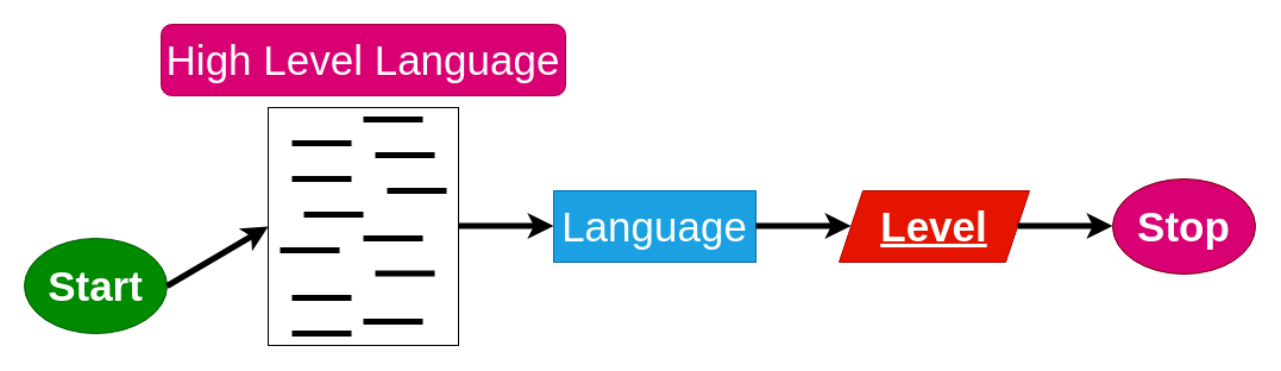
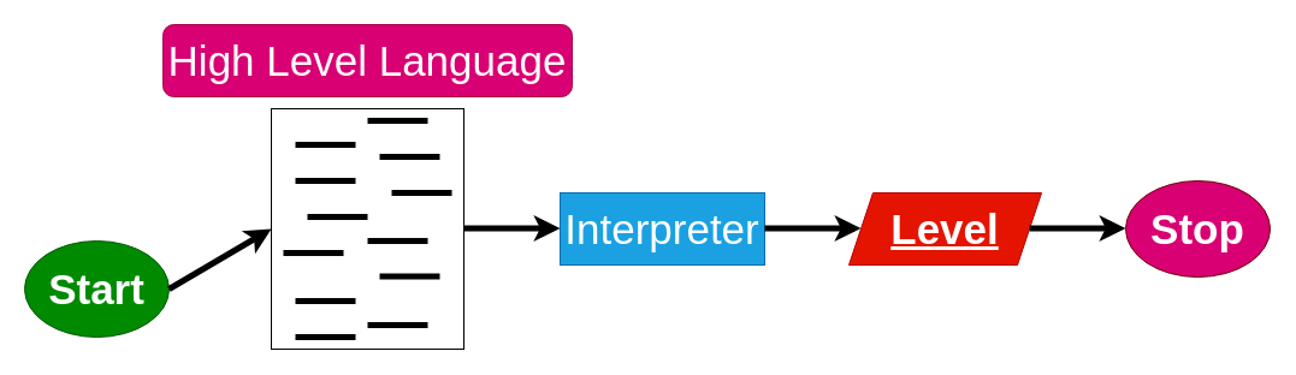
  <mxCell id="0" />
  <mxCell id="1" parent="0" />
  <mxCell id="2" value="&lt;font style=&quot;font-size: 35px;&quot;&gt;&lt;b&gt;Start&lt;/b&gt;&lt;/font&gt;" style="ellipse;whiteSpace=wrap;html=1;fillColor=#008a00;fontColor=#ffffff;strokeColor=#005700;" vertex="1" parent="1"><mxGeometry x="20" y="200" width="120" height="80" as="geometry" /></mxCell>
  <mxCell id="3" value="" style="endArrow=classic;html=1;exitX=1;exitY=0.5;exitDx=0;exitDy=0;strokeWidth=5;" edge="1" parent="1" source="2"><mxGeometry width="50" height="50" relative="1" as="geometry"><mxPoint x="215" y="210" as="sourcePoint" /><mxPoint x="225" y="190" as="targetPoint" /></mxGeometry></mxCell>
  <mxCell id="4" value="" style="rounded=0;whiteSpace=wrap;html=1;fontSize=35;fillColor=#FFFFFF;" vertex="1" parent="1"><mxGeometry x="225" y="90" width="160" height="200" as="geometry" /></mxCell>
  <mxCell id="5" value="" style="endArrow=none;html=1;strokeWidth=5;fontSize=35;fontColor=#FFFFFF;strokeColor=#000000;" edge="1" parent="1"><mxGeometry width="50" height="50" relative="1" as="geometry"><mxPoint x="245" y="120" as="sourcePoint" /><mxPoint x="295" y="120" as="targetPoint" /></mxGeometry></mxCell>
  <mxCell id="6" value="" style="endArrow=none;html=1;strokeWidth=5;fontSize=35;fontColor=#FFFFFF;strokeColor=#000000;" edge="1" parent="1"><mxGeometry width="50" height="50" relative="1" as="geometry"><mxPoint x="315" y="130" as="sourcePoint" /><mxPoint x="365" y="130" as="targetPoint" /></mxGeometry></mxCell>
  <mxCell id="7" value="" style="endArrow=none;html=1;strokeWidth=5;fontSize=35;fontColor=#FFFFFF;strokeColor=#000000;" edge="1" parent="1"><mxGeometry width="50" height="50" relative="1" as="geometry"><mxPoint x="245" y="150" as="sourcePoint" /><mxPoint x="295" y="150" as="targetPoint" /></mxGeometry></mxCell>
  <mxCell id="8" value="" style="endArrow=none;html=1;strokeWidth=5;fontSize=35;fontColor=#FFFFFF;strokeColor=#000000;" edge="1" parent="1"><mxGeometry width="50" height="50" relative="1" as="geometry"><mxPoint x="325" y="160" as="sourcePoint" /><mxPoint x="375" y="160" as="targetPoint" /></mxGeometry></mxCell>
  <mxCell id="9" value="" style="endArrow=none;html=1;strokeWidth=5;fontSize=35;fontColor=#FFFFFF;strokeColor=#000000;" edge="1" parent="1"><mxGeometry width="50" height="50" relative="1" as="geometry"><mxPoint x="255" y="180" as="sourcePoint" /><mxPoint x="305" y="180" as="targetPoint" /></mxGeometry></mxCell>
  <mxCell id="10" value="" style="endArrow=none;html=1;strokeWidth=5;fontSize=35;fontColor=#FFFFFF;strokeColor=#000000;" edge="1" parent="1"><mxGeometry width="50" height="50" relative="1" as="geometry"><mxPoint x="305" y="200" as="sourcePoint" /><mxPoint x="355" y="200" as="targetPoint" /></mxGeometry></mxCell>
  <mxCell id="11" value="" style="endArrow=none;html=1;strokeWidth=5;fontSize=35;fontColor=#FFFFFF;strokeColor=#000000;" edge="1" parent="1"><mxGeometry width="50" height="50" relative="1" as="geometry"><mxPoint x="235" y="210" as="sourcePoint" /><mxPoint x="285" y="210" as="targetPoint" /></mxGeometry></mxCell>
  <mxCell id="12" value="" style="endArrow=none;html=1;strokeWidth=5;fontSize=35;fontColor=#FFFFFF;strokeColor=#000000;" edge="1" parent="1"><mxGeometry width="50" height="50" relative="1" as="geometry"><mxPoint x="315" y="229.52" as="sourcePoint" /><mxPoint x="365" y="229.52" as="targetPoint" /></mxGeometry></mxCell>
  <mxCell id="13" value="" style="endArrow=none;html=1;strokeWidth=5;fontSize=35;fontColor=#FFFFFF;strokeColor=#000000;" edge="1" parent="1"><mxGeometry width="50" height="50" relative="1" as="geometry"><mxPoint x="245" y="250" as="sourcePoint" /><mxPoint x="295" y="250" as="targetPoint" /></mxGeometry></mxCell>
  <mxCell id="14" value="" style="endArrow=none;html=1;strokeWidth=5;fontSize=35;fontColor=#FFFFFF;strokeColor=#000000;" edge="1" parent="1"><mxGeometry width="50" height="50" relative="1" as="geometry"><mxPoint x="305" y="100" as="sourcePoint" /><mxPoint x="355" y="100" as="targetPoint" /></mxGeometry></mxCell>
  <mxCell id="15" value="" style="endArrow=none;html=1;strokeWidth=5;fontSize=35;fontColor=#FFFFFF;strokeColor=#000000;" edge="1" parent="1"><mxGeometry width="50" height="50" relative="1" as="geometry"><mxPoint x="305" y="270" as="sourcePoint" /><mxPoint x="355" y="270" as="targetPoint" /></mxGeometry></mxCell>
  <mxCell id="16" value="" style="endArrow=none;html=1;strokeWidth=5;fontSize=35;fontColor=#FFFFFF;strokeColor=#000000;" edge="1" parent="1"><mxGeometry width="50" height="50" relative="1" as="geometry"><mxPoint x="245" y="280" as="sourcePoint" /><mxPoint x="295" y="280" as="targetPoint" /></mxGeometry></mxCell>
  <mxCell id="17" value="High Level Language" style="rounded=1;whiteSpace=wrap;html=1;fontSize=35;fontColor=#ffffff;fillColor=#d80073;strokeColor=#A50040;" vertex="1" parent="1"><mxGeometry x="135" y="20" width="340" height="60" as="geometry" /></mxCell>
  <mxCell id="18" value="" style="endArrow=classic;html=1;exitX=1;exitY=0.5;exitDx=0;exitDy=0;strokeWidth=5;" edge="1" parent="1"><mxGeometry width="50" height="50" relative="1" as="geometry"><mxPoint x="385" y="189.5" as="sourcePoint" /><mxPoint x="465" y="189.5" as="targetPoint" /></mxGeometry></mxCell>
- <mxCell id="19" value="Language" style="rounded=0;whiteSpace=wrap;html=1;fontSize=35;fontColor=#ffffff;fillColor=#1ba1e2;strokeColor=#006EAF;" vertex="1" parent="1"><mxGeometry x="465" y="160" width="170" height="60" as="geometry" /></mxCell>
+ <mxCell id="19" value="Interpreter" style="rounded=0;whiteSpace=wrap;html=1;fontSize=35;fontColor=#ffffff;fillColor=#1ba1e2;strokeColor=#006EAF;" vertex="1" parent="1"><mxGeometry x="465" y="160" width="170" height="60" as="geometry" /></mxCell>
  <mxCell id="20" value="" style="endArrow=classic;html=1;exitX=1;exitY=0.5;exitDx=0;exitDy=0;strokeWidth=5;" edge="1" parent="1"><mxGeometry width="50" height="50" relative="1" as="geometry"><mxPoint x="635" y="189.5" as="sourcePoint" /><mxPoint x="715" y="189.5" as="targetPoint" /></mxGeometry></mxCell>
  <mxCell id="21" value="&lt;font style=&quot;font-size: 35px;&quot;&gt;&lt;b&gt;Stop&lt;/b&gt;&lt;/font&gt;" style="ellipse;whiteSpace=wrap;html=1;fillColor=#d80073;fontColor=#ffffff;strokeColor=#6F0000;" vertex="1" parent="1"><mxGeometry x="935" y="150" width="120" height="80" as="geometry" /></mxCell>
  <mxCell id="22" value="&lt;b&gt;&lt;u&gt;Level&lt;/u&gt;&lt;/b&gt;" style="shape=parallelogram;perimeter=parallelogramPerimeter;whiteSpace=wrap;html=1;fixedSize=1;fontSize=35;fontColor=#ffffff;fillColor=#e51400;strokeColor=#B20000;" vertex="1" parent="1"><mxGeometry x="705" y="160" width="160" height="60" as="geometry" /></mxCell>
  <mxCell id="23" value="" style="endArrow=classic;html=1;exitX=1;exitY=0.5;exitDx=0;exitDy=0;strokeWidth=5;" edge="1" parent="1"><mxGeometry width="50" height="50" relative="1" as="geometry"><mxPoint x="855" y="189.47" as="sourcePoint" /><mxPoint x="935" y="189.47" as="targetPoint" /></mxGeometry></mxCell>
